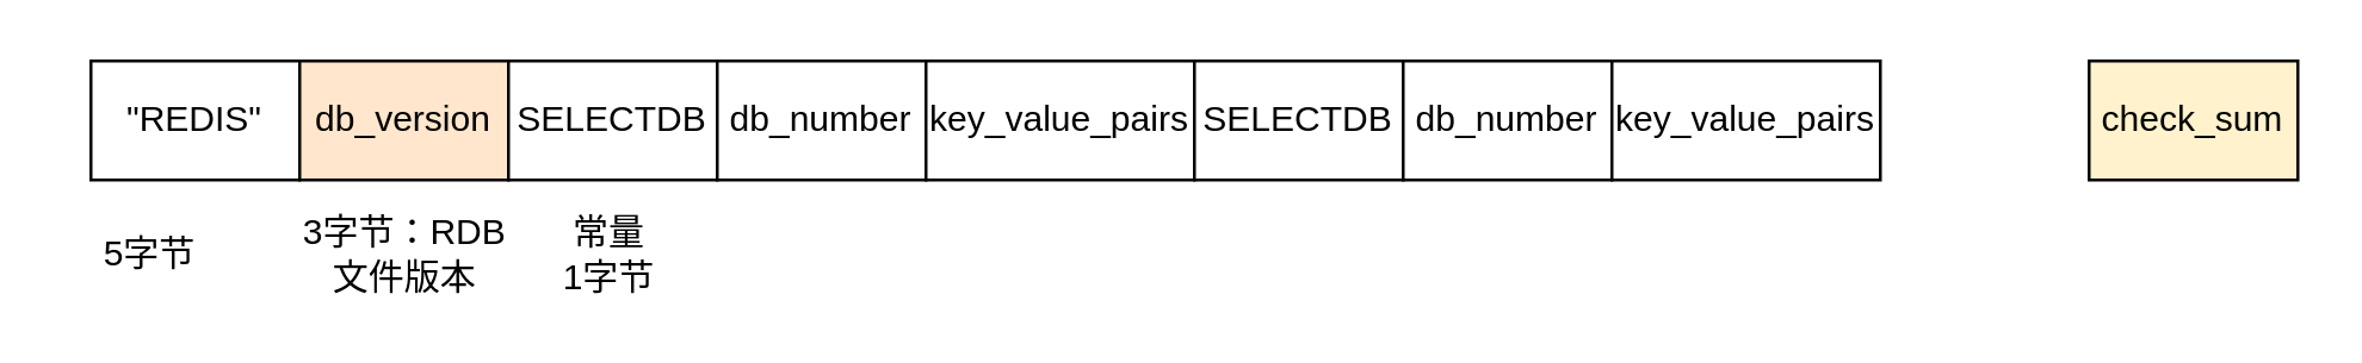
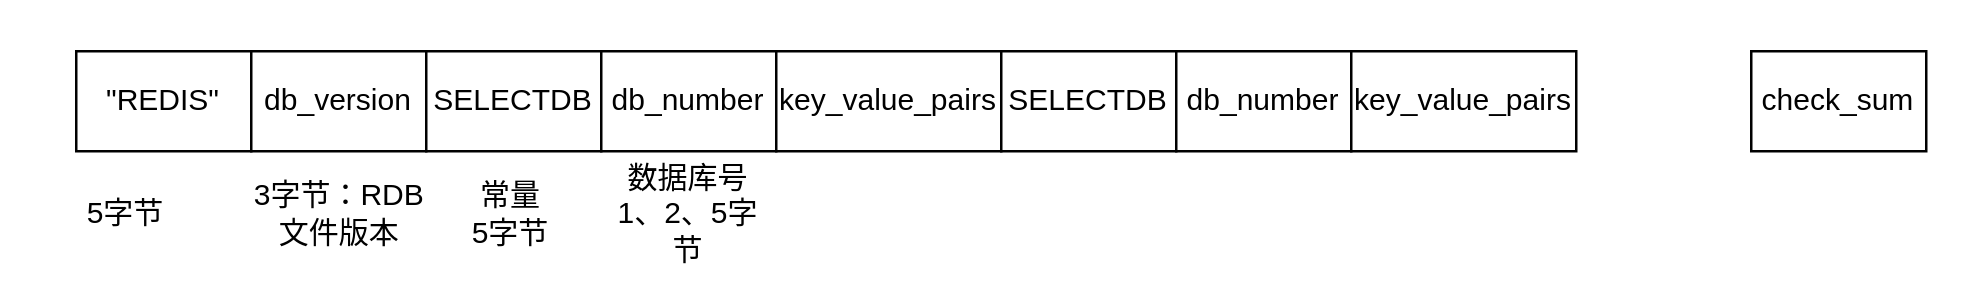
  <mxCell id="0" />
  <mxCell id="1" parent="0" />
  <mxCell id="2" value="&quot;REDIS&quot;" style="rounded=0;whiteSpace=wrap;html=1;" vertex="1" parent="1"><mxGeometry x="30" y="20" width="70" height="40" as="geometry" /></mxCell>
- <mxCell id="3" value="db_version" style="rounded=0;whiteSpace=wrap;html=1;fillColor=#ffe6cc;" vertex="1" parent="1"><mxGeometry x="100" y="20" width="70" height="40" as="geometry" /></mxCell>
+ <mxCell id="3" value="db_version" style="rounded=0;whiteSpace=wrap;html=1;" vertex="1" parent="1"><mxGeometry x="100" y="20" width="70" height="40" as="geometry" /></mxCell>
  <mxCell id="4" value="SELECTDB" style="rounded=0;whiteSpace=wrap;html=1;" vertex="1" parent="1"><mxGeometry x="170" y="20" width="70" height="40" as="geometry" /></mxCell>
  <mxCell id="5" value="db_number" style="rounded=0;whiteSpace=wrap;html=1;" vertex="1" parent="1"><mxGeometry x="240" y="20" width="70" height="40" as="geometry" /></mxCell>
  <mxCell id="6" value="key_value_pairs" style="rounded=0;whiteSpace=wrap;html=1;" vertex="1" parent="1"><mxGeometry x="310" y="20" width="90" height="40" as="geometry" /></mxCell>
  <mxCell id="7" value="SELECTDB" style="rounded=0;whiteSpace=wrap;html=1;" vertex="1" parent="1"><mxGeometry x="400" y="20" width="70" height="40" as="geometry" /></mxCell>
  <mxCell id="8" value="db_number" style="rounded=0;whiteSpace=wrap;html=1;" vertex="1" parent="1"><mxGeometry x="470" y="20" width="70" height="40" as="geometry" /></mxCell>
  <mxCell id="9" value="key_value_pairs" style="rounded=0;whiteSpace=wrap;html=1;" vertex="1" parent="1"><mxGeometry x="540" y="20" width="90" height="40" as="geometry" /></mxCell>
- <mxCell id="10" value="check_sum" style="rounded=0;whiteSpace=wrap;html=1;fillColor=#fff2cc;" vertex="1" parent="1"><mxGeometry x="700" y="20" width="70" height="40" as="geometry" /></mxCell>
+ <mxCell id="10" value="check_sum" style="rounded=0;whiteSpace=wrap;html=1;" vertex="1" parent="1"><mxGeometry x="700" y="20" width="70" height="40" as="geometry" /></mxCell>
  <mxCell id="11" value="5字节" style="text;html=1;align=center;verticalAlign=middle;whiteSpace=wrap;rounded=0;" vertex="1" parent="1"><mxGeometry x="20" y="70" width="60" height="30" as="geometry" /></mxCell>
  <mxCell id="12" value="3字节：RDB文件版本" style="text;html=1;align=center;verticalAlign=middle;whiteSpace=wrap;rounded=0;" vertex="1" parent="1"><mxGeometry x="97.5" y="70" width="75" height="30" as="geometry" /></mxCell>
- <mxCell id="13" value="常量&lt;div&gt;1字节&lt;/div&gt;" style="text;html=1;align=center;verticalAlign=middle;whiteSpace=wrap;rounded=0;" vertex="1" parent="1"><mxGeometry x="174" y="70" width="60" height="30" as="geometry" /></mxCell>
+ <mxCell id="13" value="常量&lt;div&gt;5字节&lt;/div&gt;" style="text;html=1;align=center;verticalAlign=middle;whiteSpace=wrap;rounded=0;" vertex="1" parent="1"><mxGeometry x="174" y="70" width="60" height="30" as="geometry" /></mxCell>
+ <mxCell id="14" value="数据库号&lt;div&gt;1、2、5字节&lt;/div&gt;" style="text;html=1;align=center;verticalAlign=middle;whiteSpace=wrap;rounded=0;" vertex="1" parent="1"><mxGeometry x="245" y="70" width="60" height="30" as="geometry" /></mxCell>
